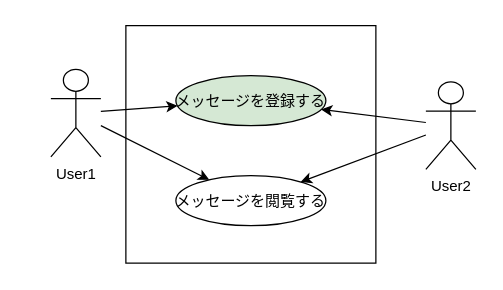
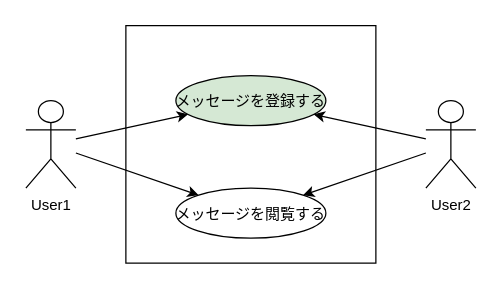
  <mxCell id="0" />
  <mxCell id="1" parent="0" />
  <mxCell id="2" style="edgeStyle=none;html=1;" parent="1" source="4" target="6" edge="1"><mxGeometry relative="1" as="geometry" /></mxCell>
  <mxCell id="3" style="edgeStyle=none;html=1;" parent="1" source="4" target="7" edge="1"><mxGeometry relative="1" as="geometry" /></mxCell>
- <mxCell id="4" value="User1" style="shape=umlActor;verticalLabelPosition=bottom;verticalAlign=top;html=1;" parent="1" vertex="1"><mxGeometry x="40" y="55" width="40" height="70" as="geometry" /></mxCell>
+ <mxCell id="4" value="User1" style="shape=umlActor;verticalLabelPosition=bottom;verticalAlign=top;html=1;" parent="1" vertex="1"><mxGeometry x="20" y="80" width="40" height="70" as="geometry" /></mxCell>
  <mxCell id="5" value="" style="rounded=0;whiteSpace=wrap;html=1;fillColor=none;" parent="1" vertex="1"><mxGeometry x="100" y="20" width="200" height="190" as="geometry" /></mxCell>
  <mxCell id="6" value="メッセージを登録する" style="ellipse;fillColor=#d5e8d4;" parent="1" vertex="1"><mxGeometry x="140" y="60" width="120" height="40" as="geometry" /></mxCell>
- <mxCell id="7" value="メッセージを閲覧する" style="ellipse;" parent="1" vertex="1"><mxGeometry x="140" y="140" width="120" height="40" as="geometry" /></mxCell>
+ <mxCell id="7" value="メッセージを閲覧する" style="ellipse;" parent="1" vertex="1"><mxGeometry x="140" y="150" width="120" height="40" as="geometry" /></mxCell>
  <mxCell id="8" style="edgeStyle=none;html=1;" parent="1" source="10" target="6" edge="1"><mxGeometry relative="1" as="geometry" /></mxCell>
  <mxCell id="9" style="edgeStyle=none;html=1;" parent="1" source="10" target="7" edge="1"><mxGeometry relative="1" as="geometry" /></mxCell>
- <mxCell id="10" value="User2" style="shape=umlActor;verticalLabelPosition=bottom;verticalAlign=top;html=1;" parent="1" vertex="1"><mxGeometry x="340" y="65" width="40" height="70" as="geometry" /></mxCell>
+ <mxCell id="10" value="User2" style="shape=umlActor;verticalLabelPosition=bottom;verticalAlign=top;html=1;" parent="1" vertex="1"><mxGeometry x="340" y="80" width="40" height="70" as="geometry" /></mxCell>
